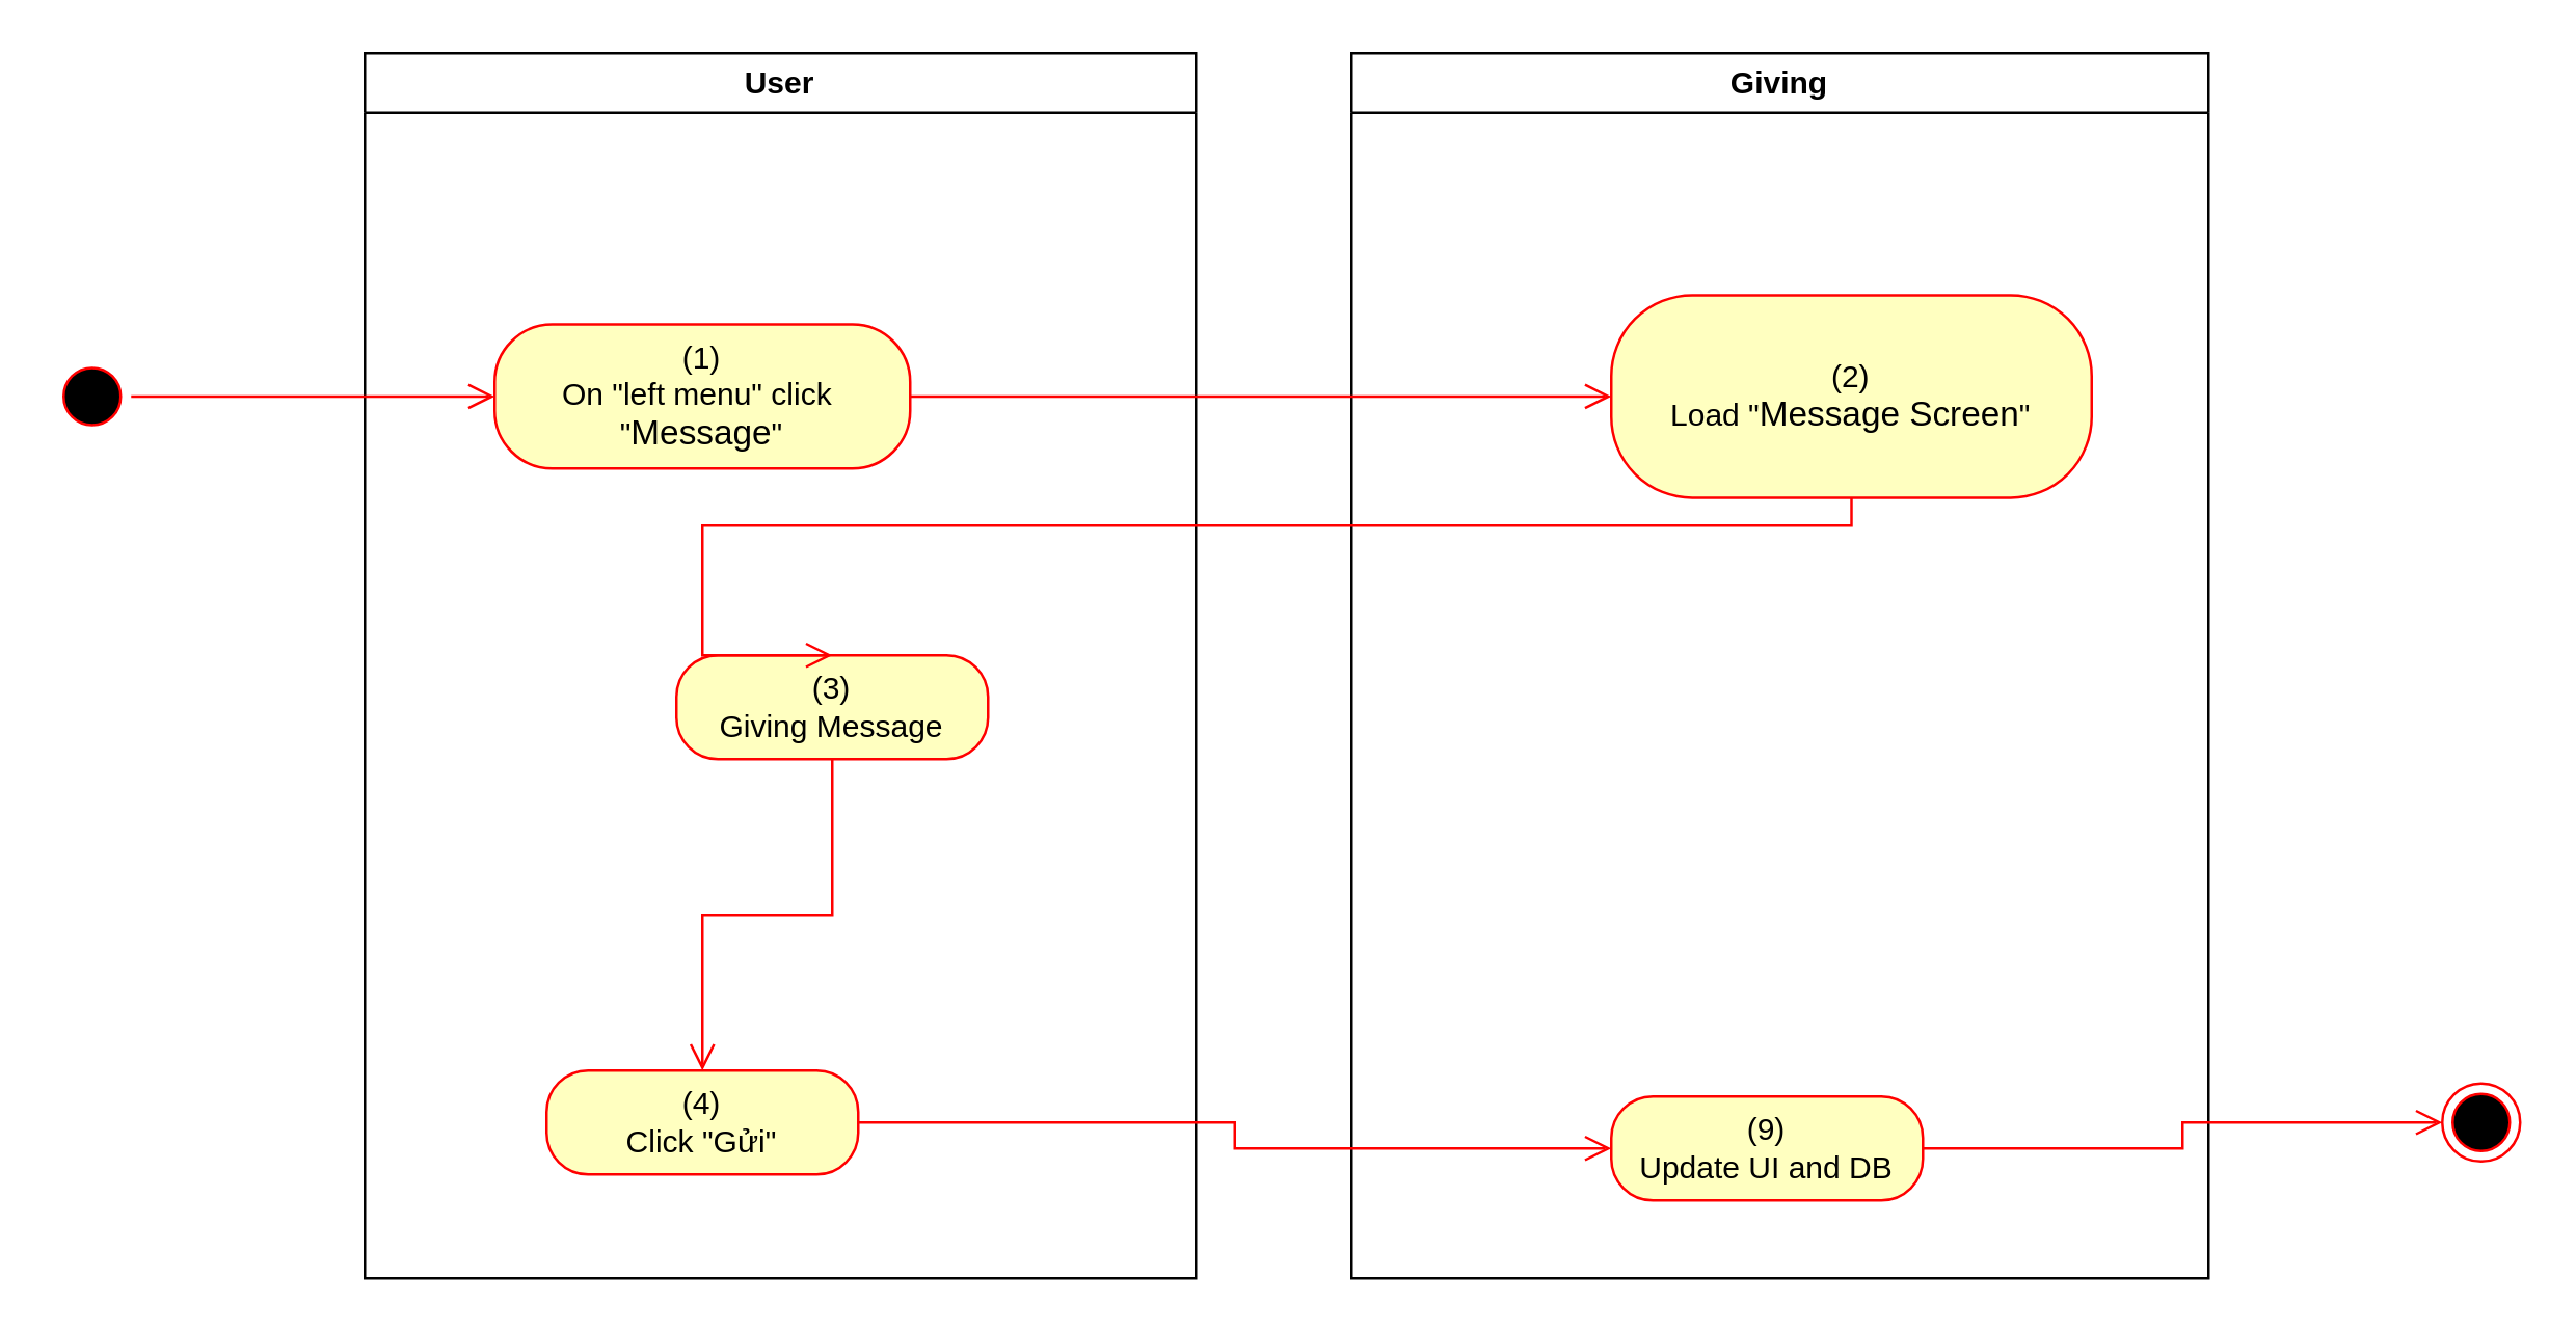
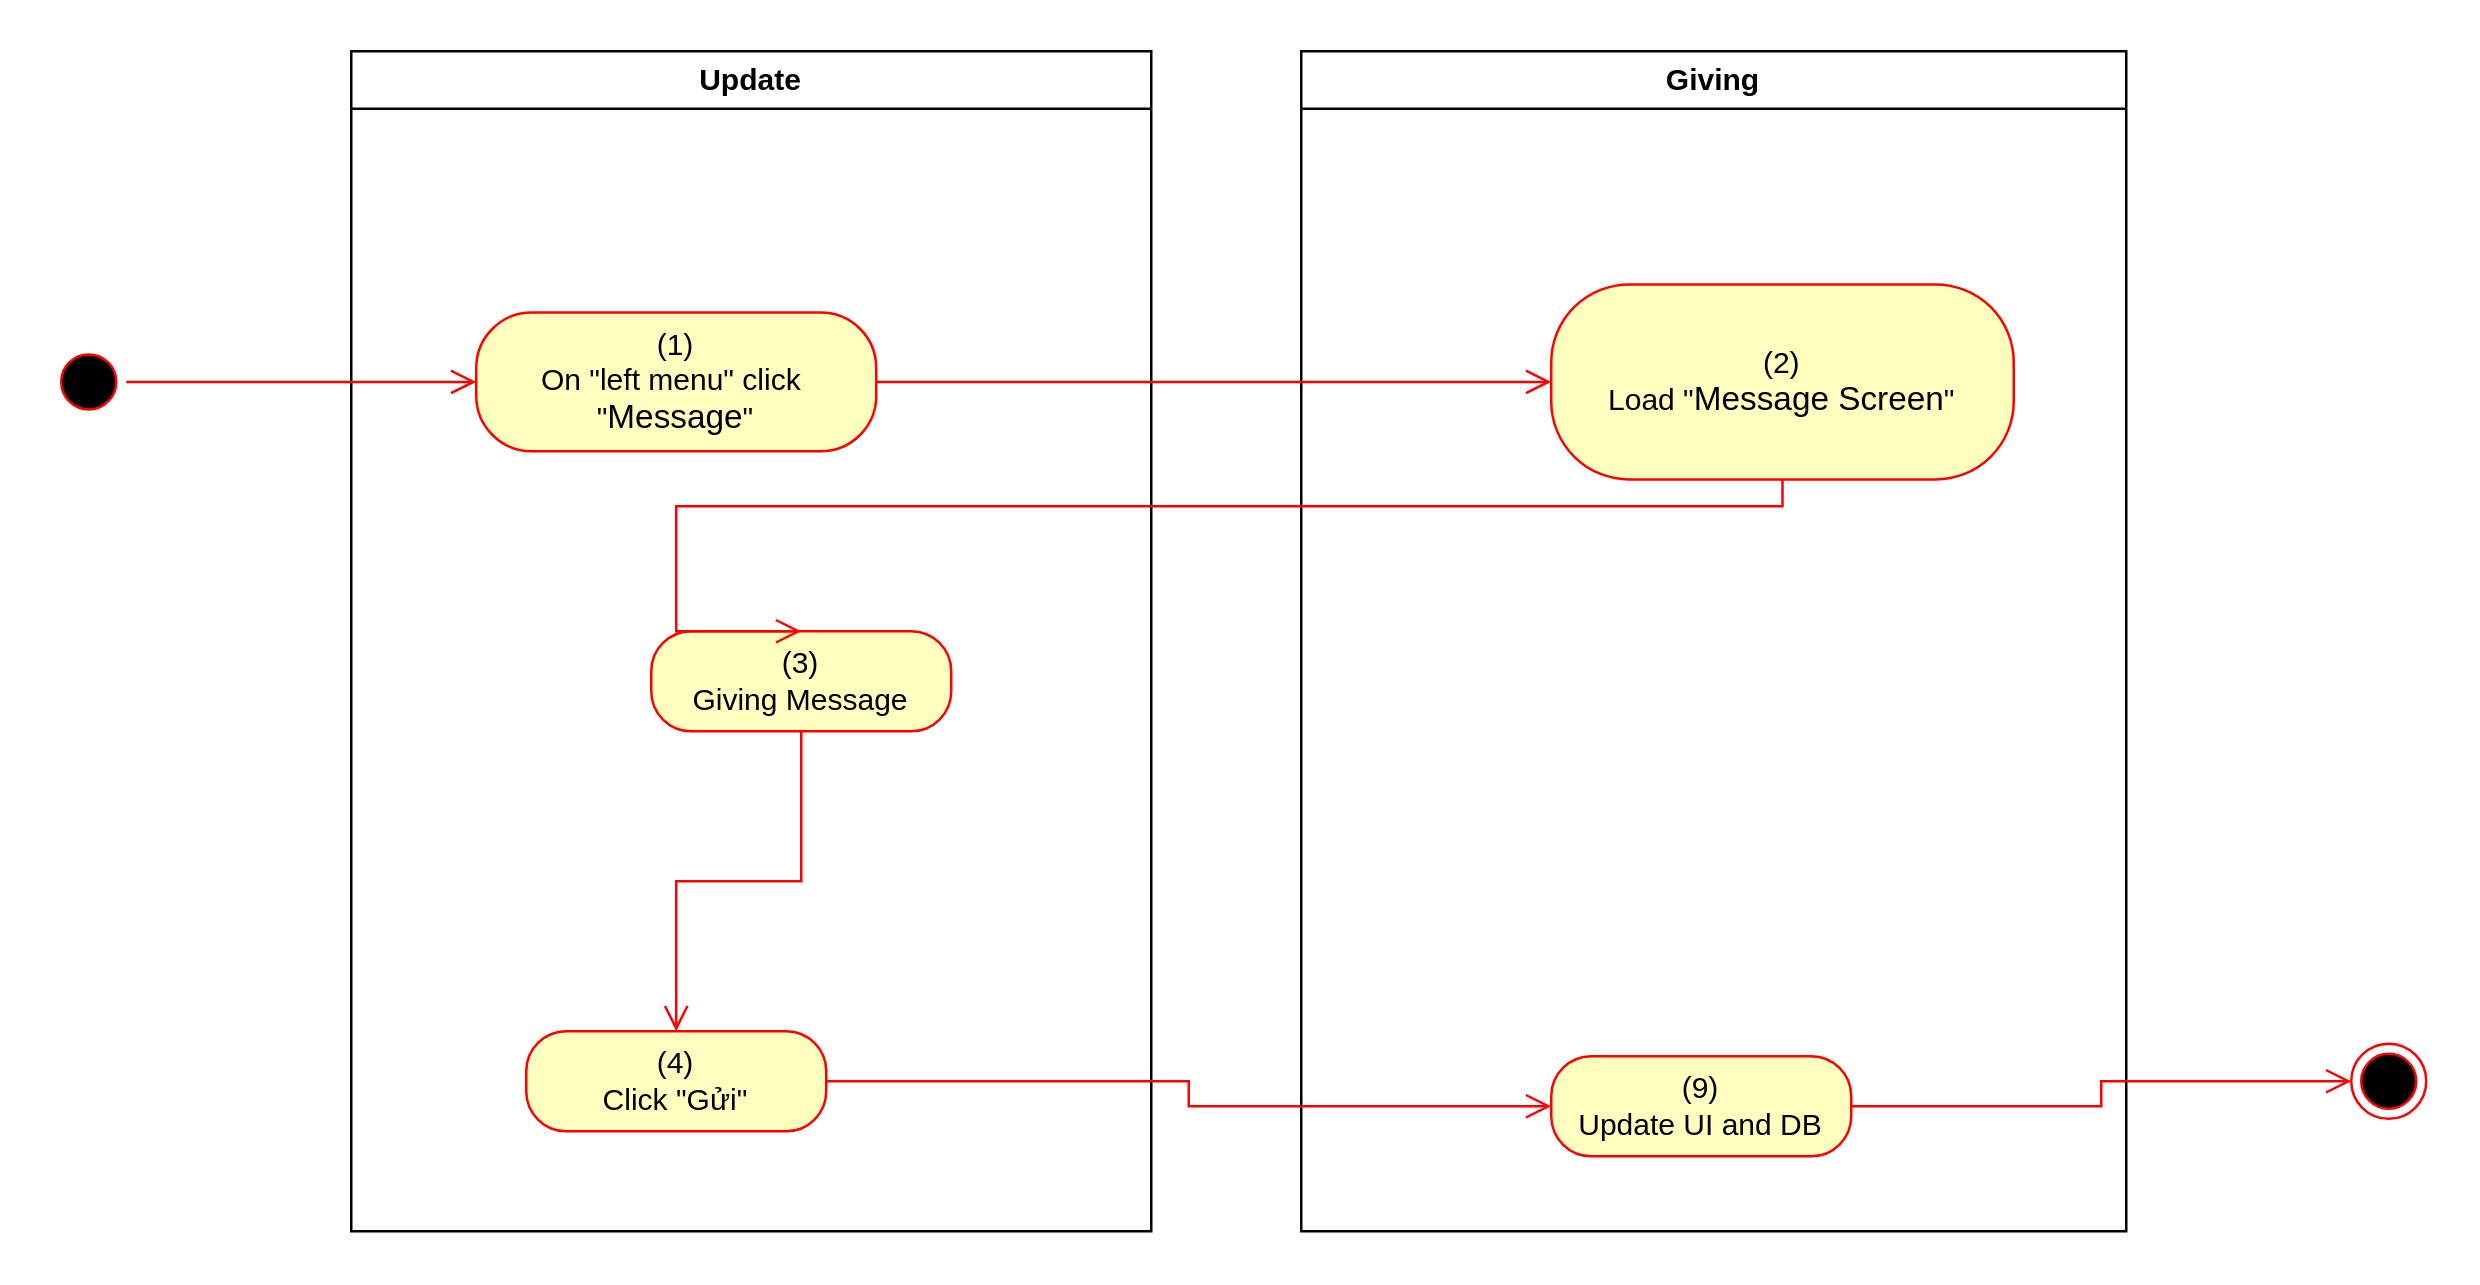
  <mxCell id="0" />
  <mxCell id="1" parent="0" />
- <mxCell id="2" value="User" style="swimlane;whiteSpace=wrap" parent="1" vertex="1"><mxGeometry x="140" y="20" width="320" height="472" as="geometry"><mxRectangle x="120" y="128" width="60" height="23" as="alternateBounds" /></mxGeometry></mxCell>
+ <mxCell id="2" value="Update" style="swimlane;whiteSpace=wrap" parent="1" vertex="1"><mxGeometry x="140" y="20" width="320" height="472" as="geometry"><mxRectangle x="120" y="128" width="60" height="23" as="alternateBounds" /></mxGeometry></mxCell>
  <mxCell id="3" value="&lt;span&gt;(1)&lt;/span&gt;&lt;br style=&quot;padding: 0px ; margin: 0px&quot;&gt;&lt;span&gt;On &quot;left menu&quot; click&amp;nbsp;&lt;/span&gt;&lt;br style=&quot;padding: 0px ; margin: 0px&quot;&gt;&lt;span&gt;&quot;&lt;/span&gt;&lt;span lang=&quot;EN-GB&quot; style=&quot;font-size: 10.0pt ; line-height: 107% ; font-family: &amp;#34;arial&amp;#34; , sans-serif&quot;&gt;Message&lt;/span&gt;&lt;span&gt;&quot;&lt;/span&gt;" style="rounded=1;whiteSpace=wrap;html=1;arcSize=40;fontColor=#000000;fillColor=#ffffc0;strokeColor=#ff0000;" parent="2" vertex="1"><mxGeometry x="50" y="104.5" width="160" height="55.5" as="geometry" /></mxCell>
  <mxCell id="4" value="(3)&lt;br&gt;Giving Message" style="rounded=1;whiteSpace=wrap;html=1;arcSize=40;fontColor=#000000;fillColor=#ffffc0;strokeColor=#ff0000;" parent="2" vertex="1"><mxGeometry x="120" y="232" width="120" height="40" as="geometry" /></mxCell>
  <mxCell id="5" value="" style="edgeStyle=orthogonalEdgeStyle;html=1;verticalAlign=bottom;endArrow=open;endSize=8;strokeColor=#ff0000;rounded=0;entryX=0.5;entryY=0;entryDx=0;entryDy=0;" parent="2" source="4" target="6" edge="1"><mxGeometry relative="1" as="geometry"><mxPoint x="140" y="542" as="targetPoint" /></mxGeometry></mxCell>
  <mxCell id="6" value="(4)&lt;br&gt;Click &quot;Gửi&quot;" style="rounded=1;whiteSpace=wrap;html=1;arcSize=40;fontColor=#000000;fillColor=#ffffc0;strokeColor=#ff0000;" parent="2" vertex="1"><mxGeometry x="70" y="392" width="120" height="40" as="geometry" /></mxCell>
  <mxCell id="7" value="Giving" style="swimlane;whiteSpace=wrap;startSize=23;" parent="1" vertex="1"><mxGeometry x="520" y="20" width="330" height="472" as="geometry" /></mxCell>
  <mxCell id="8" value="(2)&lt;br&gt;Load &quot;&lt;span lang=&quot;EN-GB&quot; style=&quot;font-size: 10.0pt ; line-height: 107% ; font-family: &amp;#34;arial&amp;#34; , sans-serif&quot;&gt;Message Screen&lt;/span&gt;&quot;" style="rounded=1;whiteSpace=wrap;html=1;arcSize=40;fontColor=#000000;fillColor=#ffffc0;strokeColor=#ff0000;" parent="7" vertex="1"><mxGeometry x="100" y="93.25" width="185" height="78" as="geometry" /></mxCell>
  <mxCell id="9" value="(9)&lt;br&gt;Update UI and DB" style="rounded=1;whiteSpace=wrap;html=1;arcSize=40;fontColor=#000000;fillColor=#ffffc0;strokeColor=#ff0000;" parent="7" vertex="1"><mxGeometry x="100" y="402" width="120" height="40" as="geometry" /></mxCell>
  <mxCell id="10" value="" style="ellipse;html=1;shape=startState;fillColor=#000000;strokeColor=#ff0000;" parent="1" vertex="1"><mxGeometry x="20" y="137.25" width="30" height="30" as="geometry" /></mxCell>
  <mxCell id="11" value="" style="edgeStyle=orthogonalEdgeStyle;html=1;verticalAlign=bottom;endArrow=open;endSize=8;strokeColor=#ff0000;rounded=0;entryX=0;entryY=0.5;entryDx=0;entryDy=0;" parent="1" source="10" target="3" edge="1"><mxGeometry relative="1" as="geometry"><mxPoint x="200" y="145" as="targetPoint" /></mxGeometry></mxCell>
  <mxCell id="12" value="" style="edgeStyle=orthogonalEdgeStyle;html=1;verticalAlign=bottom;endArrow=open;endSize=8;strokeColor=#ff0000;rounded=0;entryX=0;entryY=0.5;entryDx=0;entryDy=0;" parent="1" source="3" target="8" edge="1"><mxGeometry relative="1" as="geometry"><mxPoint x="600" y="163" as="targetPoint" /></mxGeometry></mxCell>
  <mxCell id="13" value="" style="edgeStyle=orthogonalEdgeStyle;html=1;verticalAlign=bottom;endArrow=open;endSize=8;strokeColor=#ff0000;rounded=0;entryX=0.5;entryY=0;entryDx=0;entryDy=0;" parent="1" source="8" target="4" edge="1"><mxGeometry relative="1" as="geometry"><mxPoint x="280" y="272" as="targetPoint" /><Array as="points"><mxPoint x="713" y="202" /><mxPoint x="270" y="202" /></Array></mxGeometry></mxCell>
  <mxCell id="14" value="" style="ellipse;html=1;shape=endState;fillColor=#000000;strokeColor=#ff0000;" parent="1" vertex="1"><mxGeometry x="940" y="417" width="30" height="30" as="geometry" /></mxCell>
  <mxCell id="15" value="" style="edgeStyle=orthogonalEdgeStyle;html=1;verticalAlign=bottom;endArrow=open;endSize=8;strokeColor=#ff0000;rounded=0;exitX=1;exitY=0.5;exitDx=0;exitDy=0;entryX=0;entryY=0.5;entryDx=0;entryDy=0;" parent="1" source="9" target="14" edge="1"><mxGeometry relative="1" as="geometry"><mxPoint x="820" y="652" as="targetPoint" /><mxPoint x="820" y="592" as="sourcePoint" /></mxGeometry></mxCell>
  <mxCell id="16" value="" style="edgeStyle=orthogonalEdgeStyle;html=1;verticalAlign=bottom;endArrow=open;endSize=8;strokeColor=#ff0000;rounded=0;exitX=1;exitY=0.5;exitDx=0;exitDy=0;entryX=0;entryY=0.5;entryDx=0;entryDy=0;" parent="1" source="6" target="9" edge="1"><mxGeometry relative="1" as="geometry"><mxPoint x="420" y="532" as="targetPoint" /><mxPoint x="420" y="472" as="sourcePoint" /></mxGeometry></mxCell>
